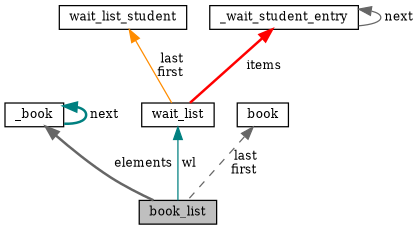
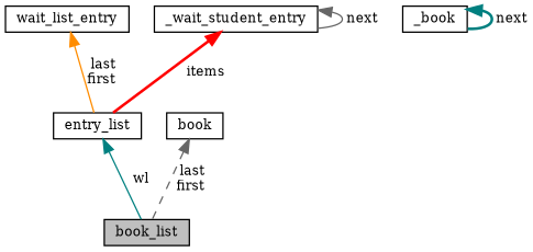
  digraph {
    fontname="DejaVu Serif"
    node [color=black fillcolor=white fontname="DejaVu Serif" fontsize=10 shape=record style=filled]
    edge [color=gray40 dir=back fontname="DejaVu Serif" fontsize=10 labelfontname=Helvetica labelfontsize=10 style=bold]
    n1 [fillcolor=grey75 fontcolor=black height=0.2 label=book_list width=0.4]
    n2 [height=0.2 label=_book width=0.4]
-   n3 [height=0.2 label=wait_list width=0.4]
-   n4 [height=0.2 label=wait_list_student width=0.4]
+   n3 [height=0.2 label=entry_list width=0.4]
+   n4 [height=0.2 label=wait_list_entry width=0.4]
    n5 [height=0.2 label=_wait_student_entry width=0.4]
    n6 [height=0.2 label=book width=0.4]
-   n2 -> n1 [label=" elements"]
    n2 -> n2 [color=teal label=" next"]
    n3 -> n1 [color=teal label=" wl" style=solid]
    n4 -> n3 [color=darkorange label=" last\nfirst" style=solid]
    n5 -> n3 [color=red label=" items"]
    n5 -> n5 [label=" next" style=solid]
    n6 -> n1 [label=" last\nfirst" style=dashed]
  }
